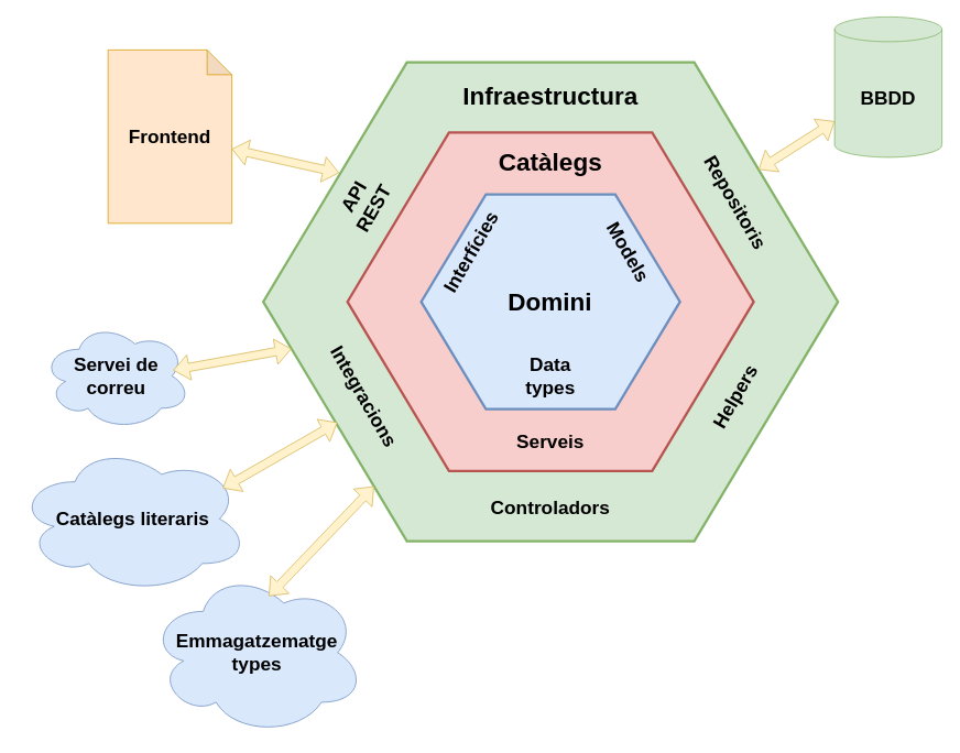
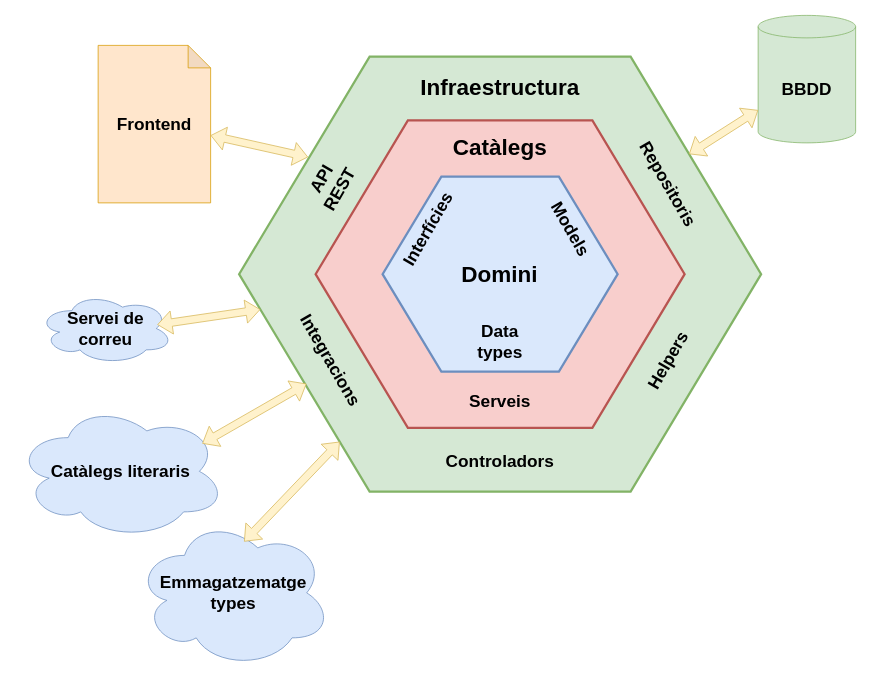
  <mxCell id="0" />
  <mxCell id="1" parent="0" />
  <mxCell id="2" value="" style="shape=hexagon;perimeter=hexagonPerimeter2;whiteSpace=wrap;html=1;shadow=0;labelBackgroundColor=none;strokeColor=#82b366;fillColor=#d5e8d4;fontFamily=Helvetica;fontSize=23;align=center;strokeWidth=3;" parent="1" vertex="1"><mxGeometry x="318" y="75" width="696" height="580" as="geometry" /></mxCell>
  <mxCell id="3" value="" style="shape=hexagon;perimeter=hexagonPerimeter2;whiteSpace=wrap;html=1;shadow=0;labelBackgroundColor=none;strokeColor=#b85450;fillColor=#f8cecc;fontFamily=Helvetica;fontSize=23;align=center;strokeWidth=3;" parent="1" vertex="1"><mxGeometry x="420" y="160" width="492" height="410" as="geometry" /></mxCell>
  <mxCell id="4" value="&lt;font style=&quot;color: rgb(0, 0, 0);&quot;&gt;&lt;span style=&quot;font-size: 30px;&quot;&gt;&lt;b style=&quot;&quot;&gt;Domini&lt;/b&gt;&lt;/span&gt;&lt;/font&gt;" style="shape=hexagon;perimeter=hexagonPerimeter2;whiteSpace=wrap;html=1;shadow=0;labelBackgroundColor=none;strokeColor=#6c8ebf;fillColor=#dae8fc;fontFamily=Helvetica;fontSize=23;align=center;strokeWidth=3;" parent="1" vertex="1"><mxGeometry x="509.3" y="235" width="313.41" height="260" as="geometry" /></mxCell>
  <mxCell id="5" value="&lt;b&gt;&lt;font style=&quot;font-size: 30px;&quot;&gt;Catàlegs&lt;/font&gt;&lt;/b&gt;" style="text;html=1;align=center;verticalAlign=middle;whiteSpace=wrap;rounded=0;fontSize=23;" parent="1" vertex="1"><mxGeometry x="636" y="180" width="60" height="30" as="geometry" /></mxCell>
  <mxCell id="6" value="&lt;span style=&quot;font-size: 30px;&quot;&gt;&lt;b&gt;Infraestructura&lt;/b&gt;&lt;/span&gt;" style="text;html=1;align=center;verticalAlign=middle;whiteSpace=wrap;rounded=0;fontSize=23;" parent="1" vertex="1"><mxGeometry x="636" y="100" width="60" height="30" as="geometry" /></mxCell>
  <mxCell id="7" value="Models" style="text;html=1;align=center;verticalAlign=middle;whiteSpace=wrap;rounded=0;fontStyle=1;fontSize=23;rotation=60;" parent="1" vertex="1"><mxGeometry x="730" y="290" width="60" height="30" as="geometry" /></mxCell>
  <mxCell id="8" value="Interfícies" style="text;html=1;align=center;verticalAlign=middle;whiteSpace=wrap;rounded=0;fontStyle=1;fontSize=23;rotation=-60;" parent="1" vertex="1"><mxGeometry x="540" y="290" width="60" height="30" as="geometry" /></mxCell>
  <mxCell id="9" value="Serveis" style="text;html=1;align=center;verticalAlign=middle;whiteSpace=wrap;rounded=0;fontStyle=1;fontSize=23;rotation=0;" parent="1" vertex="1"><mxGeometry x="636" y="520" width="60" height="30" as="geometry" /></mxCell>
  <mxCell id="10" value="Repositoris" style="text;html=1;align=center;verticalAlign=middle;whiteSpace=wrap;rounded=0;fontStyle=1;fontSize=23;rotation=60;" parent="1" vertex="1"><mxGeometry x="860" y="230" width="60" height="30" as="geometry" /></mxCell>
  <mxCell id="11" value="API REST" style="text;html=1;align=center;verticalAlign=middle;whiteSpace=wrap;rounded=0;fontStyle=1;fontSize=23;rotation=-60;" parent="1" vertex="1"><mxGeometry x="410" y="230" width="60" height="30" as="geometry" /></mxCell>
  <mxCell id="12" value="Integracions" style="text;html=1;align=center;verticalAlign=middle;whiteSpace=wrap;rounded=0;fontStyle=1;fontSize=23;rotation=60;" parent="1" vertex="1"><mxGeometry x="410" y="465" width="60" height="30" as="geometry" /></mxCell>
  <mxCell id="13" value="Helpers" style="text;html=1;align=center;verticalAlign=middle;whiteSpace=wrap;rounded=0;fontStyle=1;fontSize=23;rotation=-60;" parent="1" vertex="1"><mxGeometry x="860" y="465" width="60" height="30" as="geometry" /></mxCell>
  <mxCell id="14" value="BBDD" style="shape=cylinder3;whiteSpace=wrap;html=1;boundedLbl=1;backgroundOutline=1;size=15;labelBackgroundColor=none;fillColor=#d5e8d4;strokeColor=#82b366;fontStyle=1;fontSize=23;" parent="1" vertex="1"><mxGeometry x="1010" y="20" width="130" height="170" as="geometry" /></mxCell>
  <mxCell id="15" value="" style="shape=flexArrow;endArrow=classic;startArrow=classic;html=1;rounded=0;exitX=0.862;exitY=0.224;exitDx=0;exitDy=0;exitPerimeter=0;fillColor=#fff2cc;strokeColor=#d6b656;" parent="1" source="2" target="14" edge="1"><mxGeometry width="100" height="100" relative="1" as="geometry"><mxPoint x="950" y="230" as="sourcePoint" /><mxPoint x="1050" y="130" as="targetPoint" /></mxGeometry></mxCell>
  <mxCell id="16" value="Controladors" style="text;html=1;align=center;verticalAlign=middle;whiteSpace=wrap;rounded=0;fontStyle=1;fontSize=23;rotation=0;" parent="1" vertex="1"><mxGeometry x="636" y="600" width="60" height="30" as="geometry" /></mxCell>
  <mxCell id="17" value="&lt;b&gt;&lt;font style=&quot;font-size: 23px;&quot;&gt;Frontend&lt;/font&gt;&lt;/b&gt;" style="shape=note;whiteSpace=wrap;html=1;backgroundOutline=1;darkOpacity=0.05;fillColor=#ffe6cc;strokeColor=#d79b00;" parent="1" vertex="1"><mxGeometry x="130" y="60" width="150" height="210" as="geometry" /></mxCell>
  <mxCell id="18" value="" style="shape=flexArrow;endArrow=classic;startArrow=classic;html=1;rounded=0;exitX=0;exitY=0;exitDx=150;exitDy=120;exitPerimeter=0;fillColor=#fff2cc;strokeColor=#d6b656;entryX=0.132;entryY=0.231;entryDx=0;entryDy=0;entryPerimeter=0;" parent="1" source="17" target="2" edge="1"><mxGeometry width="100" height="100" relative="1" as="geometry"><mxPoint x="240" y="210" as="sourcePoint" /><mxPoint x="372" y="133" as="targetPoint" /></mxGeometry></mxCell>
- <mxCell id="19" value="&lt;b&gt;&lt;font style=&quot;font-size: 23px;&quot;&gt;Servei de correu&lt;/font&gt;&lt;/b&gt;" style="ellipse;shape=cloud;whiteSpace=wrap;html=1;fillColor=#dae8fc;strokeColor=#6c8ebf;" parent="1" vertex="1"><mxGeometry x="50" y="390" width="180" height="130" as="geometry" /></mxCell>
+ <mxCell id="19" value="&lt;b&gt;&lt;font style=&quot;font-size: 23px;&quot;&gt;Servei de correu&lt;/font&gt;&lt;/b&gt;" style="ellipse;shape=cloud;whiteSpace=wrap;html=1;fillColor=#dae8fc;strokeColor=#6c8ebf;" parent="1" vertex="1"><mxGeometry x="50" y="390" width="180" height="95" as="geometry" /></mxCell>
  <mxCell id="20" value="" style="shape=flexArrow;endArrow=classic;startArrow=classic;html=1;rounded=0;fillColor=#fff2cc;strokeColor=#d6b656;exitX=0.883;exitY=0.446;exitDx=0;exitDy=0;exitPerimeter=0;" parent="1" source="19" target="2" edge="1"><mxGeometry width="100" height="100" relative="1" as="geometry"><mxPoint x="280" y="600" as="sourcePoint" /><mxPoint x="410" y="684" as="targetPoint" /></mxGeometry></mxCell>
  <mxCell id="21" value="Catàlegs literaris" style="ellipse;shape=cloud;whiteSpace=wrap;html=1;fillColor=#dae8fc;strokeColor=#6c8ebf;fontStyle=1;fontSize=23;" parent="1" vertex="1"><mxGeometry x="20" y="538" width="280" height="180" as="geometry" /></mxCell>
  <mxCell id="22" value="" style="shape=flexArrow;endArrow=classic;startArrow=classic;html=1;rounded=0;fillColor=#fff2cc;strokeColor=#d6b656;entryX=0.129;entryY=0.752;entryDx=0;entryDy=0;entryPerimeter=0;exitX=0.889;exitY=0.294;exitDx=0;exitDy=0;exitPerimeter=0;" parent="1" source="21" target="2" edge="1"><mxGeometry width="100" height="100" relative="1" as="geometry"><mxPoint x="274" y="503" as="sourcePoint" /><mxPoint x="384" y="468" as="targetPoint" /></mxGeometry></mxCell>
  <mxCell id="23" value="Data types" style="text;html=1;align=center;verticalAlign=middle;whiteSpace=wrap;rounded=0;fontStyle=1;fontSize=23;rotation=0;" vertex="1" parent="1"><mxGeometry x="611" y="440" width="110" height="30" as="geometry" /></mxCell>
  <mxCell id="24" value="&lt;b&gt;&lt;font style=&quot;font-size: 23px;&quot;&gt;Emmagatzematge types&lt;/font&gt;&lt;/b&gt;" style="ellipse;shape=cloud;whiteSpace=wrap;html=1;fillColor=#dae8fc;strokeColor=#6c8ebf;" vertex="1" parent="1"><mxGeometry x="180" y="690" width="260.7" height="200" as="geometry" /></mxCell>
  <mxCell id="25" value="" style="shape=flexArrow;endArrow=classic;startArrow=classic;html=1;rounded=0;fillColor=#fff2cc;strokeColor=#d6b656;exitX=0.555;exitY=0.158;exitDx=0;exitDy=0;exitPerimeter=0;" edge="1" parent="1" source="24" target="2"><mxGeometry width="100" height="100" relative="1" as="geometry"><mxPoint x="319" y="663" as="sourcePoint" /><mxPoint x="436" y="557" as="targetPoint" /></mxGeometry></mxCell>
